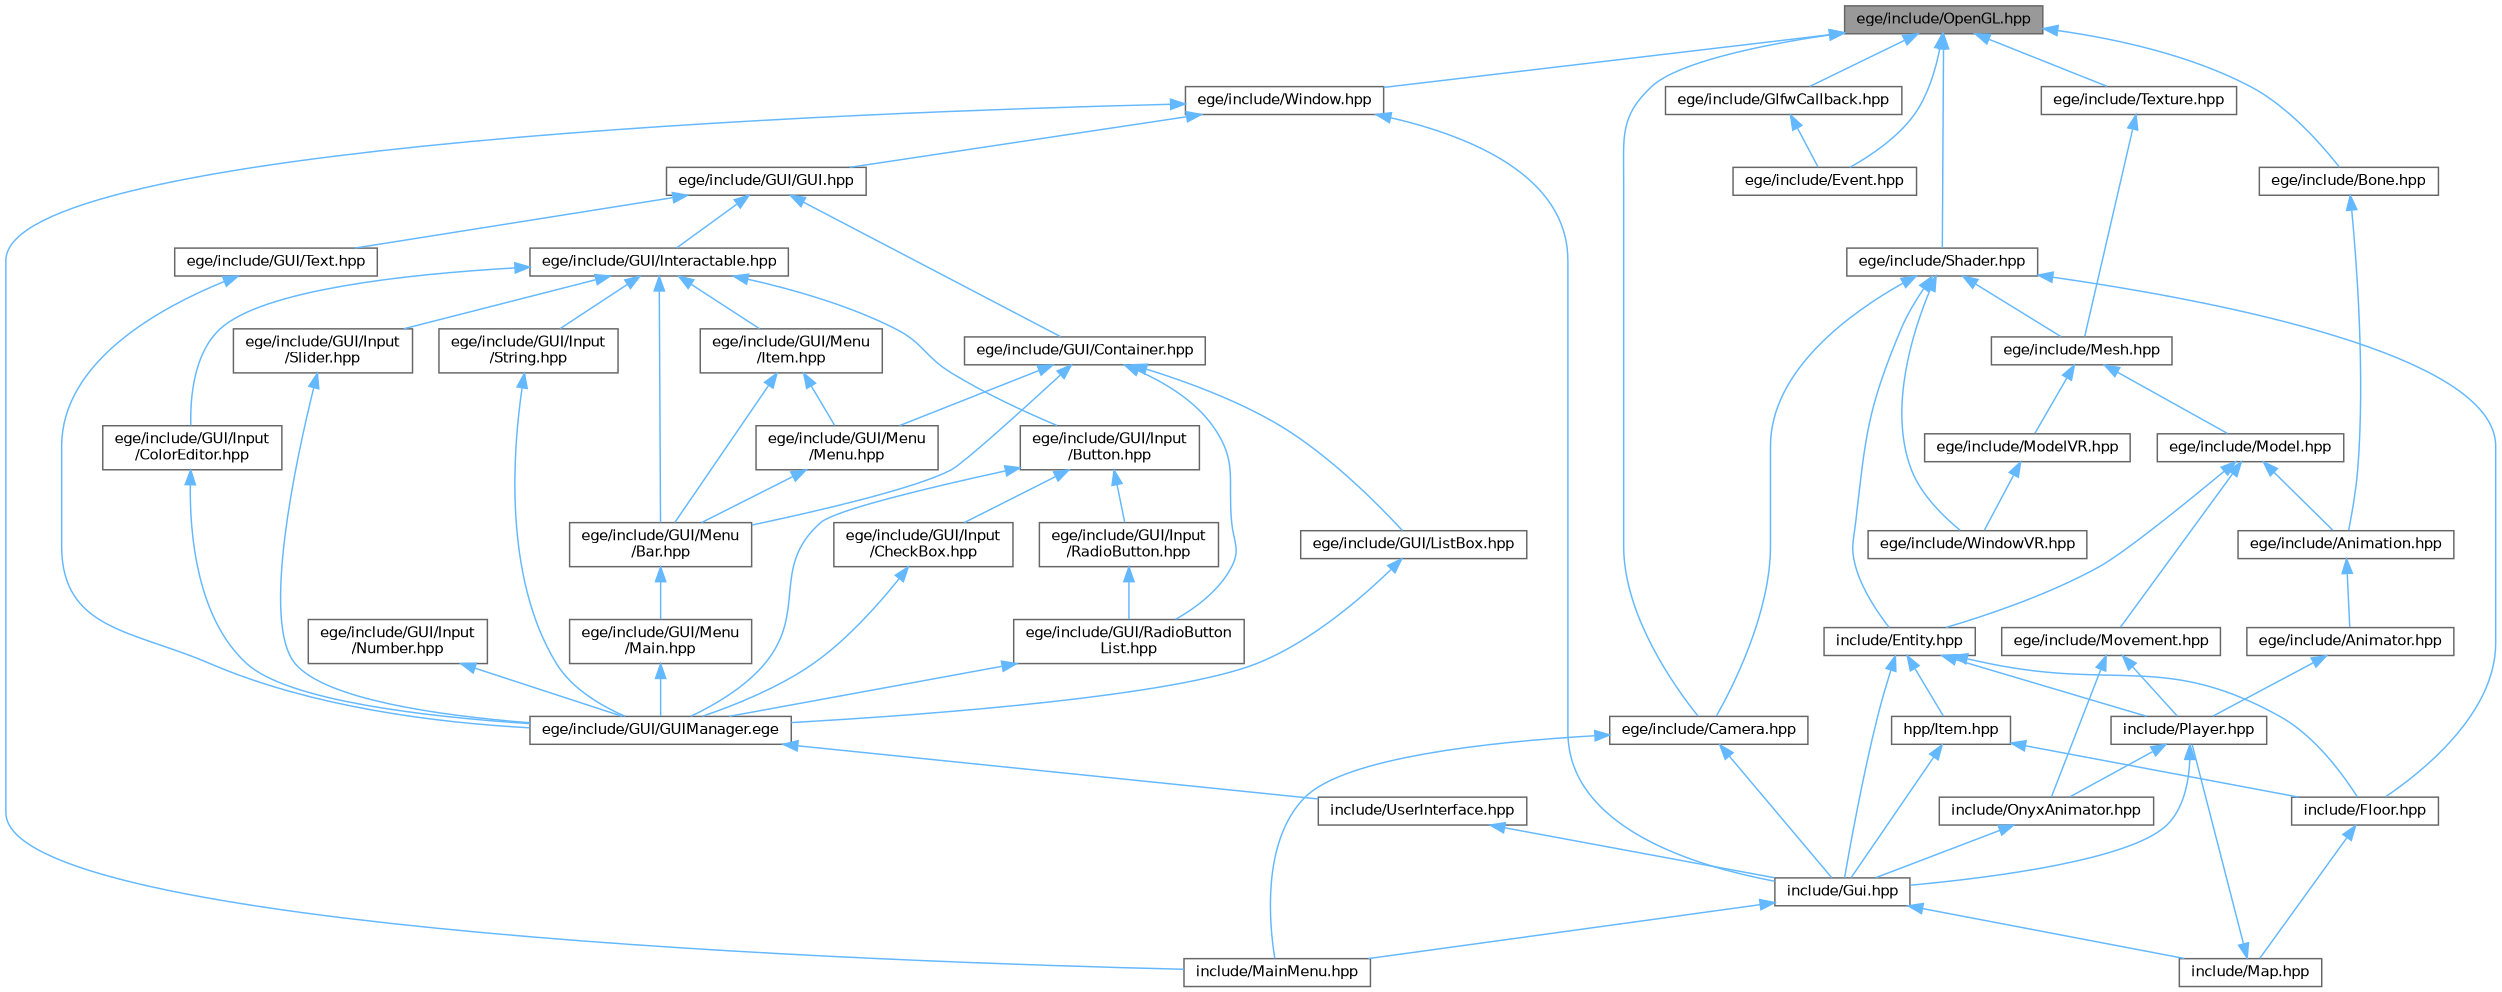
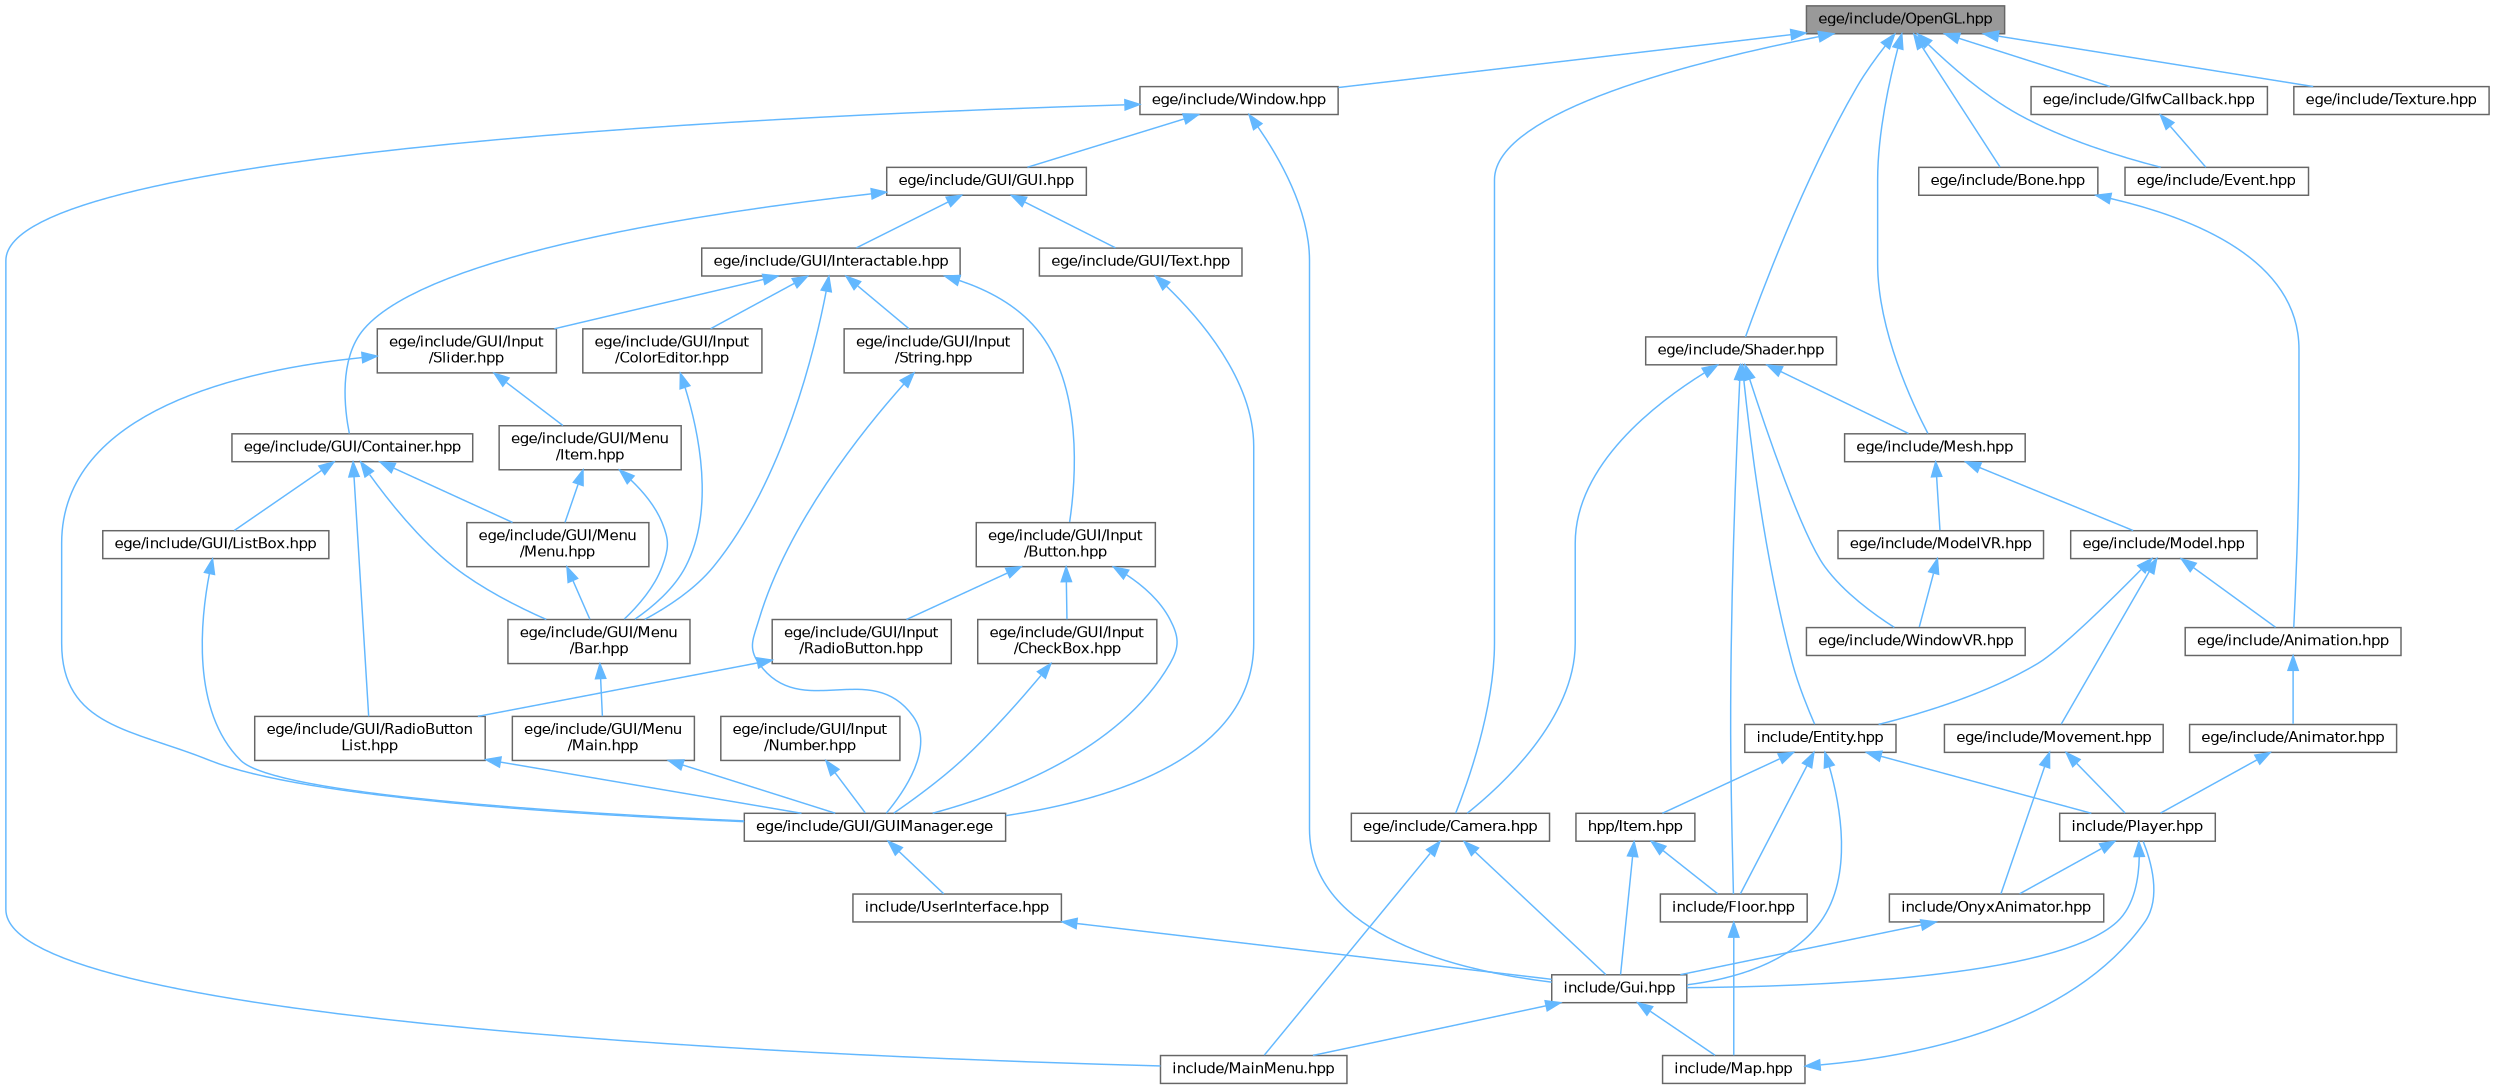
  digraph {
    node [color=grey40 fillcolor=white fontname=Helvetica fontsize=10 shape=box style=filled]
    edge [color=steelblue1 dir=back fontname=Helvetica fontsize=10 labelfontname=Helvetica labelfontsize=10 style=solid]
    n1 [color=gray40 fillcolor=grey60 fontcolor=black height=0.2 label="ege/include/OpenGL.hpp" width=0.4]
    n2 [height=0.2 label="ege/include/Bone.hpp" width=0.4]
    n3 [height=0.2 label="ege/include/Camera.hpp" width=0.4]
    n4 [height=0.2 label="ege/include/Event.hpp" width=0.4]
    n5 [height=0.2 label="ege/include/Window.hpp" width=0.4]
    n6 [height=0.2 label="ege/include/GlfwCallback.hpp" width=0.4]
    n7 [height=0.2 label="ege/include/Shader.hpp" width=0.4]
    n8 [height=0.2 label="ege/include/Texture.hpp" width=0.4]
    n9 [height=0.2 label="ege/include/Animation.hpp" width=0.4]
    n10 [height=0.2 label="include/Gui.hpp" width=0.4]
    n11 [height=0.2 label="include/MainMenu.hpp" width=0.4]
    n12 [height=0.2 label="ege/include/GUI/GUI.hpp" width=0.4]
    n13 [height=0.2 label="ege/include/Mesh.hpp" width=0.4]
    n14 [height=0.2 label="include/Entity.hpp" width=0.4]
    n15 [height=0.2 label="include/Floor.hpp" width=0.4]
    n16 [height=0.2 label="ege/include/WindowVR.hpp" width=0.4]
    n17 [height=0.2 label="ege/include/Animator.hpp" width=0.4]
    n18 [height=0.2 label="include/Player.hpp" width=0.4]
    n19 [height=0.2 label="include/OnyxAnimator.hpp" width=0.4]
    n20 [height=0.2 label="include/Map.hpp" width=0.4]
    n21 [height=0.2 label="ege/include/GUI/Container.hpp" width=0.4]
    n22 [height=0.2 label="ege/include/GUI/Interactable.hpp" width=0.4]
    n23 [height=0.2 label="ege/include/GUI/Text.hpp" width=0.4]
    n24 [height=0.2 label="ege/include/GUI/ListBox.hpp" width=0.4]
    n25 [height=0.2 label="ege/include/GUI/Menu\l/Bar.hpp" width=0.4]
    n26 [height=0.2 label="ege/include/GUI/Menu\l/Menu.hpp" width=0.4]
    n27 [height=0.2 label="ege/include/GUI/RadioButton\lList.hpp" width=0.4]
    n28 [height=0.2 label="ege/include/GUI/Input\l/Button.hpp" width=0.4]
    n29 [height=0.2 label="ege/include/GUI/Input\l/ColorEditor.hpp" width=0.4]
    n30 [height=0.2 label="ege/include/GUI/Input\l/Slider.hpp" width=0.4]
    n31 [height=0.2 label="ege/include/GUI/Input\l/String.hpp" width=0.4]
    n32 [height=0.2 label="ege/include/GUI/Menu\l/Item.hpp" width=0.4]
    n33 [height=0.2 label="ege/include/GUI/GUIManager.ege" width=0.4]
    n34 [height=0.2 label="ege/include/GUI/Menu\l/Main.hpp" width=0.4]
    n35 [height=0.2 label="include/UserInterface.hpp" width=0.4]
    n36 [height=0.2 label="ege/include/GUI/Input\l/CheckBox.hpp" width=0.4]
    n37 [height=0.2 label="ege/include/GUI/Input\l/RadioButton.hpp" width=0.4]
    n38 [height=0.2 label="ege/include/GUI/Input\l/Number.hpp" width=0.4]
    n39 [height=0.2 label="ege/include/Model.hpp" width=0.4]
    n40 [height=0.2 label="ege/include/ModelVR.hpp" width=0.4]
    n41 [height=0.2 label="hpp/Item.hpp" width=0.4]
    n42 [height=0.2 label="ege/include/Movement.hpp" width=0.4]
    n1 -> n2
    n1 -> n3
    n1 -> n4
    n1 -> n5
    n1 -> n6
    n1 -> n7
    n1 -> n8
    n2 -> n9
    n3 -> n10
    n3 -> n11
    n5 -> n10
    n5 -> n11
    n5 -> n12
    n6 -> n4
    n7 -> n3
    n7 -> n13
    n7 -> n14
    n7 -> n15
    n7 -> n16
-   n8 -> n13
+   n1 -> n13
    n9 -> n17
    n10 -> n11
    n10 -> n20
    n12 -> n21
    n12 -> n22
    n12 -> n23
    n13 -> n39
    n13 -> n40
    n14 -> n10
    n14 -> n15
    n14 -> n18
    n14 -> n41
    n15 -> n20
    n17 -> n18
    n18 -> n10
    n18 -> n19
    n19 -> n10
    n20 -> n18
    n21 -> n24
    n21 -> n25
    n21 -> n26
    n21 -> n27
    n22 -> n25
    n22 -> n28
    n22 -> n29
    n22 -> n30
    n22 -> n31
-   n22 -> n32
+   n30 -> n32
    n23 -> n33
    n24 -> n33
    n25 -> n34
    n26 -> n25
    n27 -> n33
    n28 -> n33
    n28 -> n36
    n28 -> n37
-   n29 -> n33
+   n29 -> n25
    n30 -> n33
    n31 -> n33
    n32 -> n25
    n32 -> n26
    n33 -> n35
    n34 -> n33
    n35 -> n10
    n36 -> n33
    n37 -> n27
    n38 -> n33
    n39 -> n9
    n39 -> n14
    n39 -> n42
    n40 -> n16
    n41 -> n10
    n41 -> n15
    n42 -> n18
    n42 -> n19
  }
